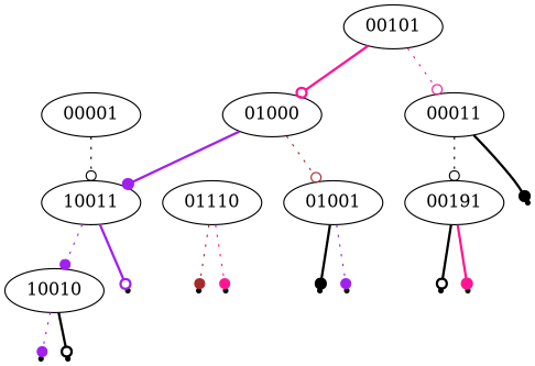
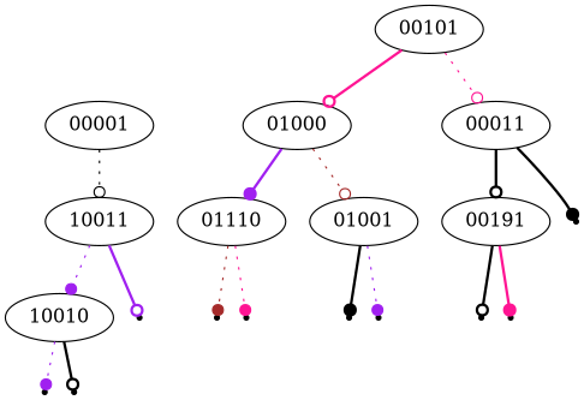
  digraph {
    node [shape=point]
    edge [arrowhead=dot color=black style=dotted]
    n1 [label=00001 shape=""]
    n2 [label=10011 shape=""]
    n3 [label=00101 shape=""]
    n4 [label=00011 shape=""]
    n5 [label=01000 shape=""]
    n6 [label=10010 shape=""]
    null9
    null0
    n9 [label=00191 shape=""]
    n10 [label=01001 shape=""]
    n11 [label=01110 shape=""]
    null1
    null2
    null3
    null4
    null5
    null6
    null7
    null8
    n1 -> n2 [arrowhead=odot]
    n2 -> n6 [color=purple]
    n2 -> null9 [arrowhead=odot color=purple style=bold]
    n3 -> n4 [arrowhead=odot color=deeppink]
    n3 -> n5 [arrowhead=odot color=deeppink style=bold]
    n4 -> null0 [style=bold]
-   n4 -> n9 [arrowhead=odot]
+   n4 -> n9 [arrowhead=odot style=bold]
    n5 -> n10 [arrowhead=odot color=brown]
-   n5 -> n2 [color=purple style=bold]
+   n5 -> n11 [color=purple style=bold]
    n6 -> null7 [color=purple]
    n6 -> null8 [arrowhead=odot style=bold]
    n9 -> null1 [arrowhead=odot style=bold]
    n9 -> null2 [color=deeppink style=bold]
    n10 -> null3 [style=bold]
    n10 -> null4 [color=purple]
    n11 -> null5 [color=brown]
    n11 -> null6 [color=deeppink]
  }
